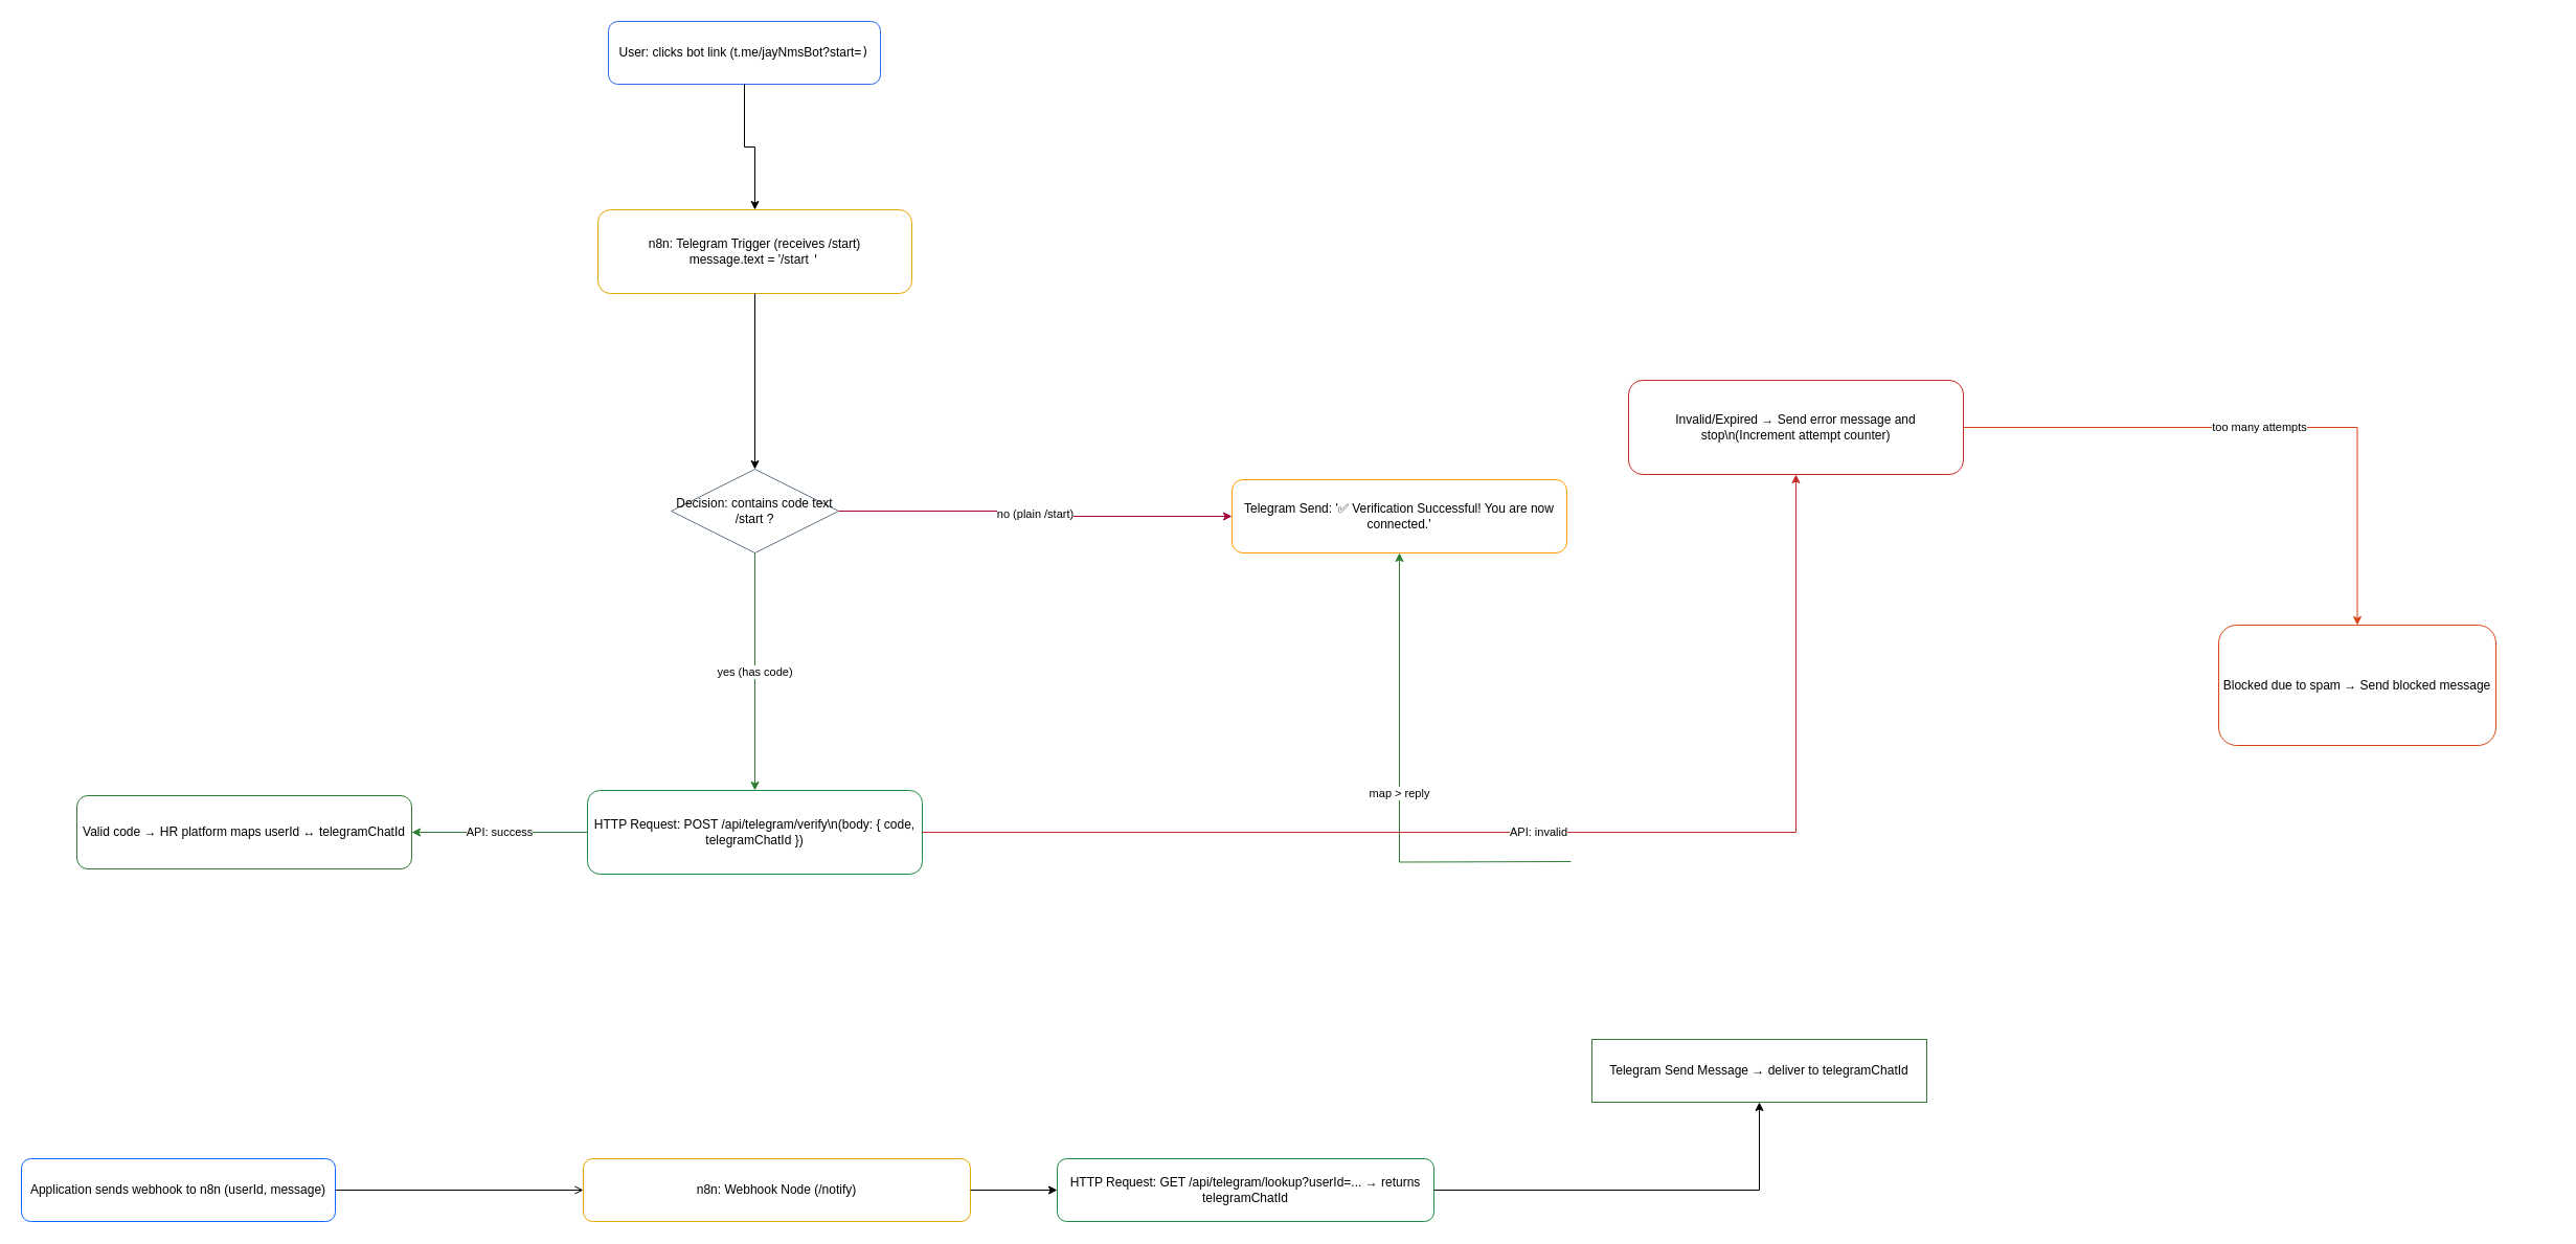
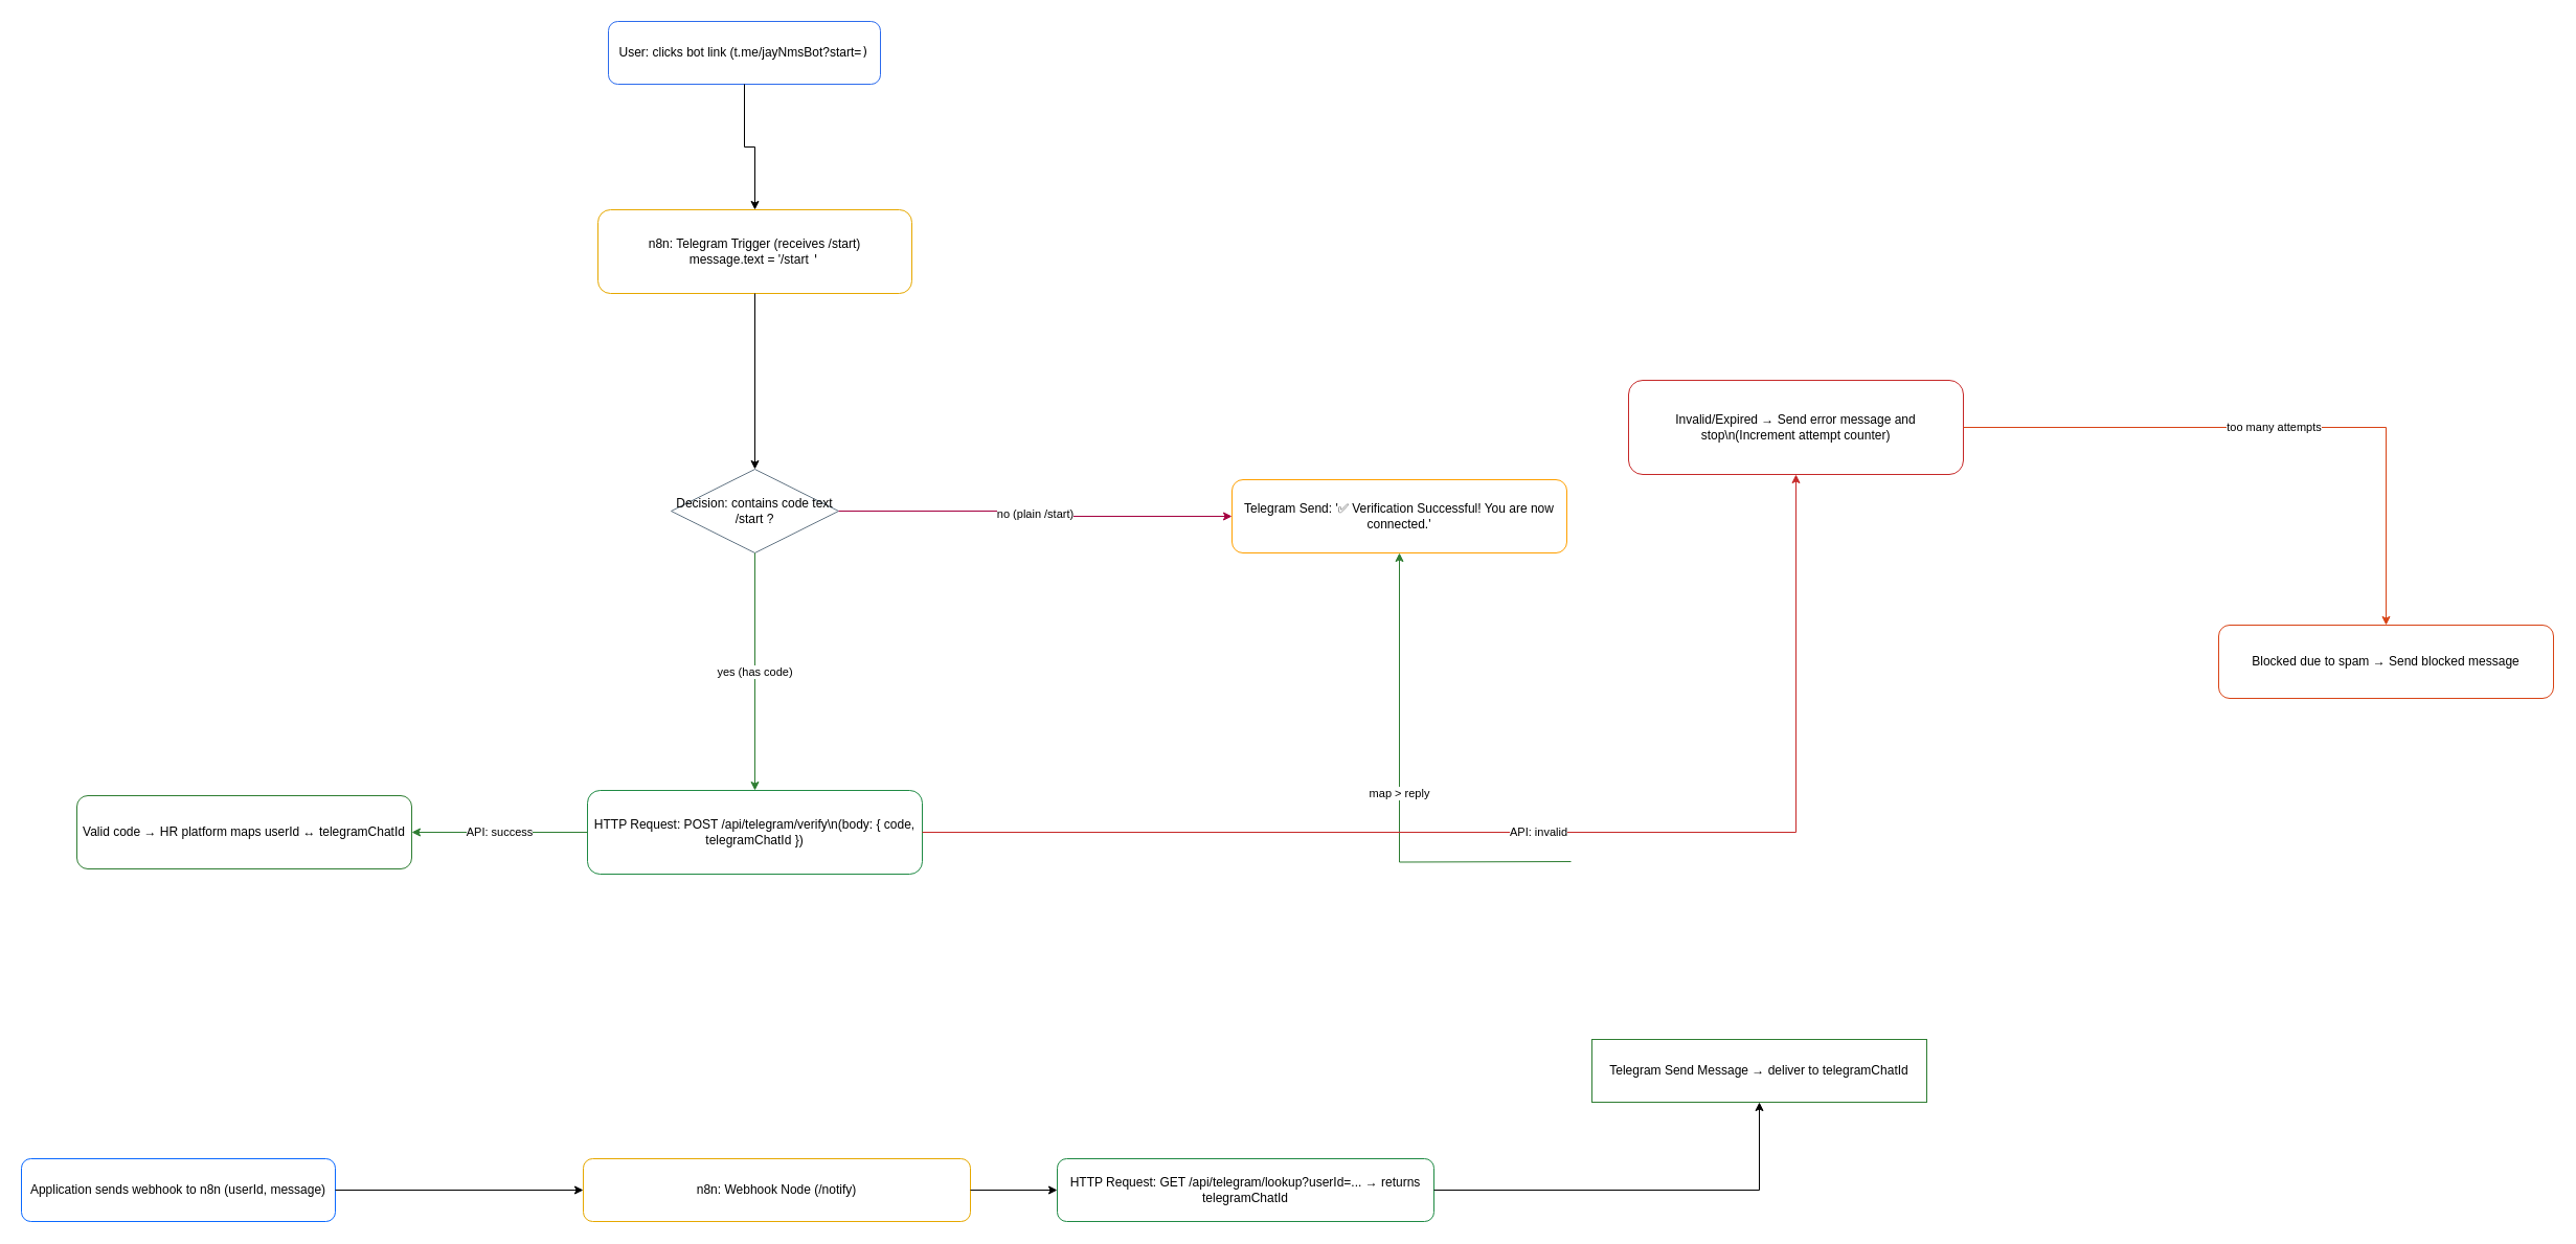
  <mxCell id="0" />
  <mxCell id="1" parent="0" />
  <mxCell id="2" value="User: clicks bot link (t.me/jayNmsBot?start=&lt;code&gt;)" style="rounded=1;whiteSpace=wrap;html=1;fillColor=none;strokeColor=#2C6BED;fontSize=12;" vertex="1" parent="1"><mxGeometry x="581" y="20" width="260" height="60" as="geometry" /></mxCell>
  <mxCell id="3" value="n8n: Telegram Trigger (receives /start)&lt;br&gt;message.text = '/start &lt;code&gt;'" style="rounded=1;whiteSpace=wrap;html=1;fillColor=none;strokeColor=#E6A800;fontSize=12;" vertex="1" parent="1"><mxGeometry x="571" y="200" width="300" height="80" as="geometry" /></mxCell>
  <mxCell id="4" value="Decision: contains code text /start ?" style="rhombus;whiteSpace=wrap;html=1;fillColor=none;strokeColor=#657786;fontSize=12;" vertex="1" parent="1"><mxGeometry x="641" y="448" width="160" height="80" as="geometry" /></mxCell>
  <mxCell id="5" value="HTTP Request: POST /api/telegram/verify\n(body: { code, telegramChatId })" style="rounded=1;whiteSpace=wrap;html=1;fillColor=none;strokeColor=#1F8A44;fontSize=12;" vertex="1" parent="1"><mxGeometry x="561" y="755" width="320" height="80" as="geometry" /></mxCell>
  <mxCell id="6" value="Valid code → HR platform maps userId ↔ telegramChatId" style="rounded=1;whiteSpace=wrap;html=1;fillColor=none;strokeColor=#2E7D32;fontSize=12;" vertex="1" parent="1"><mxGeometry x="73" y="760" width="320" height="70" as="geometry" /></mxCell>
  <mxCell id="7" value="Telegram Send: '✅ Verification Successful! You are now connected.'" style="rounded=1;whiteSpace=wrap;html=1;fillColor=none;strokeColor=#FFA000;fontSize=12;" vertex="1" parent="1"><mxGeometry x="1177" y="458" width="320" height="70" as="geometry" /></mxCell>
  <mxCell id="8" value="Invalid/Expired → Send error message and stop\n(Increment attempt counter)" style="rounded=1;whiteSpace=wrap;html=1;fillColor=none;strokeColor=#C62828;fontSize=12;" vertex="1" parent="1"><mxGeometry x="1556" y="363" width="320" height="90" as="geometry" /></mxCell>
- <mxCell id="9" value="Blocked due to spam → Send blocked message" style="rounded=1;whiteSpace=wrap;html=1;fillColor=none;strokeColor=#D84315;fontSize=12;" vertex="1" parent="1"><mxGeometry x="2120" y="597" width="265" height="115" as="geometry" /></mxCell>
+ <mxCell id="9" value="Blocked due to spam → Send blocked message" style="rounded=1;whiteSpace=wrap;html=1;fillColor=none;strokeColor=#D84315;fontSize=12;" vertex="1" parent="1"><mxGeometry x="2120" y="597" width="320" height="70" as="geometry" /></mxCell>
  <mxCell id="10" value="Application sends webhook to n8n (userId, message)" style="rounded=1;whiteSpace=wrap;html=1;fillColor=none;strokeColor=#0B69FF;fontSize=12;" vertex="1" parent="1"><mxGeometry x="20" y="1107" width="300" height="60" as="geometry" /></mxCell>
  <mxCell id="11" value="n8n: Webhook Node (/notify)" style="rounded=1;whiteSpace=wrap;html=1;fillColor=none;strokeColor=#E6A800;fontSize=12;" vertex="1" parent="1"><mxGeometry x="557" y="1107" width="370" height="60" as="geometry" /></mxCell>
  <mxCell id="12" value="HTTP Request: GET /api/telegram/lookup?userId=... → returns telegramChatId" style="rounded=1;whiteSpace=wrap;html=1;fillColor=none;strokeColor=#1F8A44;fontSize=12;" vertex="1" parent="1"><mxGeometry x="1010" y="1107" width="360" height="60" as="geometry" /></mxCell>
  <mxCell id="13" value="Telegram Send Message → deliver to telegramChatId" style="whiteSpace=wrap;html=1;fillColor=none;strokeColor=#2E7D32;fontSize=12;rounded=0;" vertex="1" parent="1"><mxGeometry x="1521" y="993" width="320" height="60" as="geometry" /></mxCell>
  <mxCell id="14" style="edgeStyle=orthogonalEdgeStyle;rounded=0;orthogonalLoop=1;jettySize=auto;html=1;" edge="1" parent="1" source="2" target="3"><mxGeometry relative="1" as="geometry" /></mxCell>
  <mxCell id="15" style="edgeStyle=orthogonalEdgeStyle;rounded=0;orthogonalLoop=1;jettySize=auto;html=1;" edge="1" parent="1" source="3" target="4"><mxGeometry relative="1" as="geometry" /></mxCell>
  <mxCell id="16" value="yes (has code)" style="edgeStyle=orthogonalEdgeStyle;rounded=0;html=1;strokeColor=#2E7D32;fontSize=11;" edge="1" parent="1" source="4" target="5"><mxGeometry relative="1" as="geometry" /></mxCell>
  <mxCell id="17" value="no (plain /start)" style="edgeStyle=orthogonalEdgeStyle;rounded=0;html=1;strokeColor=light-dark(#A50040,#990000);fontSize=11;fillColor=#d80073;" edge="1" parent="1" source="4" target="7"><mxGeometry x="0.002" relative="1" as="geometry"><mxPoint as="offset" /></mxGeometry></mxCell>
  <mxCell id="18" value="API: success" style="edgeStyle=orthogonalEdgeStyle;rounded=0;html=1;strokeColor=#2E7D32;fontSize=11;" edge="1" parent="1" source="5" target="6"><mxGeometry relative="1" as="geometry" /></mxCell>
  <mxCell id="19" value="map &gt; reply" style="edgeStyle=orthogonalEdgeStyle;rounded=0;html=1;strokeColor=#2E7D32;fontSize=11;" edge="1" parent="1" target="7"><mxGeometry relative="1" as="geometry"><mxPoint x="1501" y="823" as="sourcePoint" /></mxGeometry></mxCell>
  <mxCell id="20" value="API: invalid" style="edgeStyle=orthogonalEdgeStyle;rounded=0;html=1;strokeColor=#C62828;fontSize=11;" edge="1" parent="1" source="5" target="8"><mxGeometry relative="1" as="geometry" /></mxCell>
  <mxCell id="21" value="too many attempts" style="edgeStyle=orthogonalEdgeStyle;rounded=0;html=1;strokeColor=#D84315;fontSize=11;" edge="1" parent="1" source="8" target="9"><mxGeometry relative="1" as="geometry" /></mxCell>
- <mxCell id="22" style="edgeStyle=orthogonalEdgeStyle;rounded=0;orthogonalLoop=1;jettySize=auto;html=1;endArrow=open;" edge="1" parent="1" source="10" target="11"><mxGeometry relative="1" as="geometry" /></mxCell>
+ <mxCell id="22" style="edgeStyle=orthogonalEdgeStyle;rounded=0;orthogonalLoop=1;jettySize=auto;html=1;" edge="1" parent="1" source="10" target="11"><mxGeometry relative="1" as="geometry" /></mxCell>
  <mxCell id="23" style="edgeStyle=orthogonalEdgeStyle;rounded=0;orthogonalLoop=1;jettySize=auto;html=1;" edge="1" parent="1" source="11" target="12"><mxGeometry relative="1" as="geometry" /></mxCell>
  <mxCell id="24" style="edgeStyle=orthogonalEdgeStyle;rounded=0;orthogonalLoop=1;jettySize=auto;html=1;" edge="1" parent="1" source="12" target="13"><mxGeometry relative="1" as="geometry" /></mxCell>
